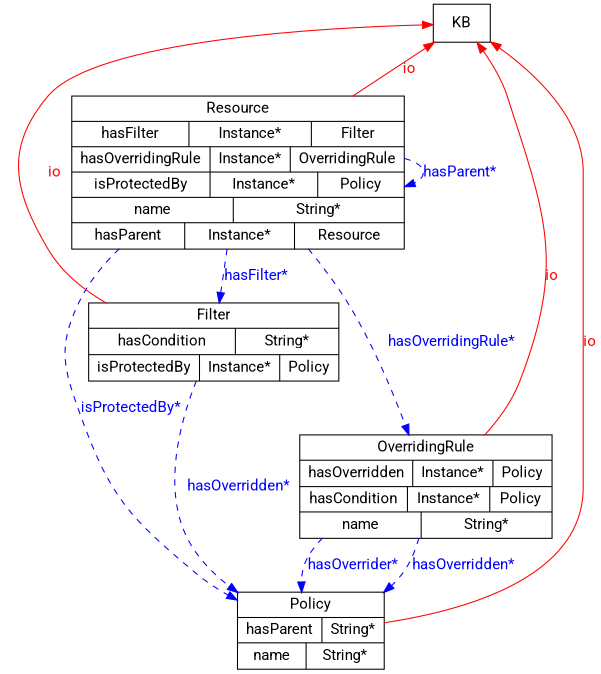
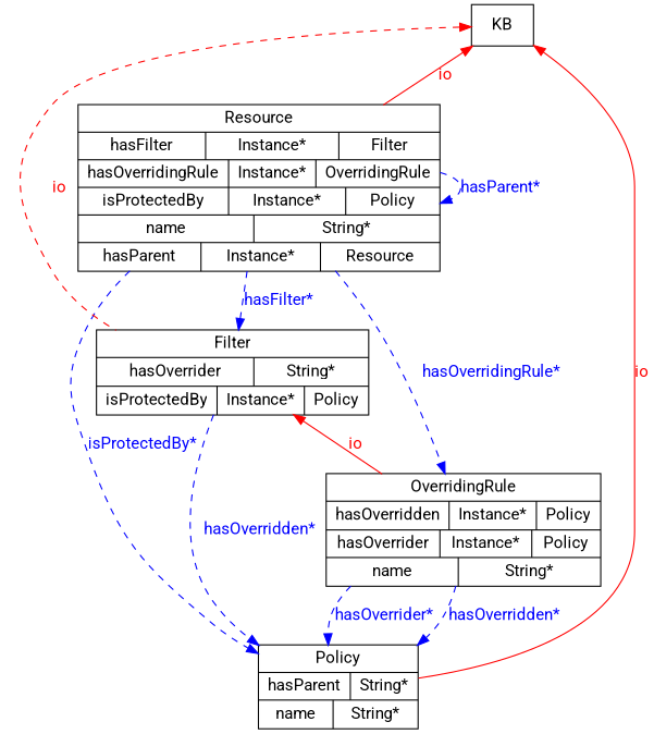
  digraph {
    fontname=Roboto
    node [color="0.0,0.0,0.0" fontcolor="0.0,0.0,0.0" fontname=Roboto shape=record]
    edge [color="0.6666667,1.0,1.0" fontcolor="0.6666667,1.0,1.0" fontname=Roboto style=dashed]
    n1 [height=2.00 label="{Resource|{hasFilter|Instance*|{Filter}}|{hasOverridingRule|Instance*|{OverridingRule}}|{isProtectedBy|Instance*|{Policy}}|{name|String*}|{hasParent|Instance*|{Resource}}}" width=4.14]
-   n2 [height=1.00 label="{Filter|{hasCondition|String*}|{isProtectedBy|Instance*|{Policy}}}" width=3.00]
-   n3 [height=1.33 label="{OverridingRule|{hasOverridden|Instance*|{Policy}}|{hasCondition|Instance*|{Policy}}|{name|String*}}" width=3.08]
+   n2 [height=1.00 label="{Filter|{hasOverrider|String*}|{isProtectedBy|Instance*|{Policy}}}" width=3.00]
+   n3 [height=1.33 label="{OverridingRule|{hasOverridden|Instance*|{Policy}}|{hasOverrider|Instance*|{Policy}}|{name|String*}}" width=3.08]
    n4 [height=1.00 label="{Policy|{hasParent|String*}|{name|String*}}" width=1.75]
    n5 [height=0.50 label=KB shape=box width=0.75]
    n1 -> n1 [label="hasParent*"]
    n1 -> n2 [label="hasFilter*"]
    n1 -> n3 [label="hasOverridingRule*"]
    n1 -> n4 [label="isProtectedBy*"]
    n2 -> n4 [label="hasOverridden*"]
    n3 -> n4 [label="hasOverridden*"]
    n3 -> n4 [label="hasOverrider*"]
    n5 -> n1 [color="0.0,1.0,1.0" dir=back fontcolor="0.0,1.0,1.0" label=io style=""]
-   n5 -> n2 [color="0.0,1.0,1.0" dir=back fontcolor="0.0,1.0,1.0" label=io style=""]
-   n5 -> n3 [color="0.0,1.0,1.0" dir=back fontcolor="0.0,1.0,1.0" label=io style=""]
+   n5 -> n2 [color="0.0,1.0,1.0" dir=back fontcolor="0.0,1.0,1.0" label=io]
+   n2 -> n3 [color="0.0,1.0,1.0" dir=back fontcolor="0.0,1.0,1.0" label=io style=""]
    n5 -> n4 [color="0.0,1.0,1.0" dir=back fontcolor="0.0,1.0,1.0" label=io style=""]
  }
